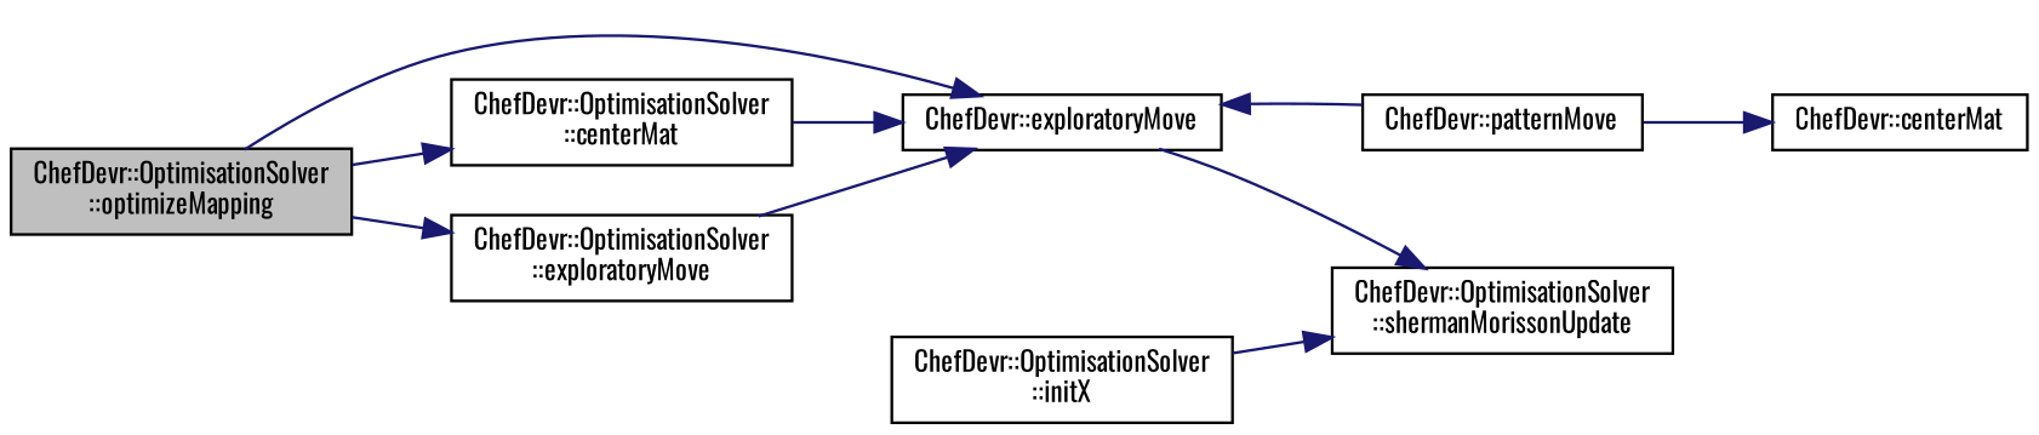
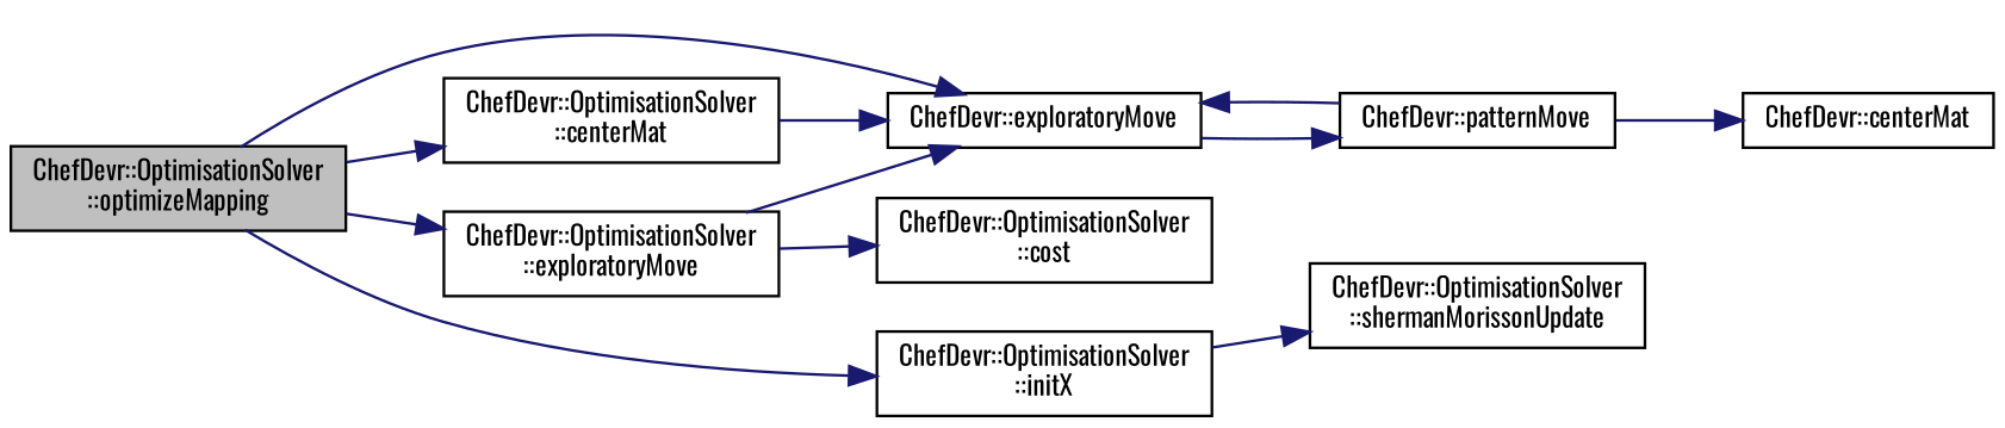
  digraph {
    fontname=Oswald
    rankdir=LR
    node [color=black fillcolor=white fontname=Oswald fontsize=10 shape=record style=filled]
    edge [color=midnightblue fontname=Oswald fontsize=10 labelfontname=FreeSans labelfontsize=10 style=solid]
    n1 [fillcolor=grey75 fontcolor=black height=0.2 label="ChefDevr::OptimisationSolver\l::optimizeMapping" width=0.4]
    n2 [height=0.2 label="ChefDevr::exploratoryMove" width=0.4]
    n3 [height=0.2 label="ChefDevr::OptimisationSolver\l::exploratoryMove" width=0.4]
    n4 [height=0.2 label="ChefDevr::OptimisationSolver\l::initX" width=0.4]
    n5 [height=0.2 label="ChefDevr::OptimisationSolver\l::centerMat" width=0.4]
    n6 [height=0.2 label="ChefDevr::patternMove" width=0.4]
+   n7 [height=0.2 label="ChefDevr::OptimisationSolver\l::cost" width=0.4]
    n8 [height=0.2 label="ChefDevr::OptimisationSolver\l::shermanMorissonUpdate" width=0.4]
    n9 [height=0.2 label="ChefDevr::centerMat" width=0.4]
    n1 -> n2
    n1 -> n3
+   n1 -> n4
    n1 -> n5
-   n2 -> n8
+   n2 -> n6
    n3 -> n2
+   n3 -> n7
    n4 -> n8
    n5 -> n2
    n6 -> n2
    n6 -> n9
  }
